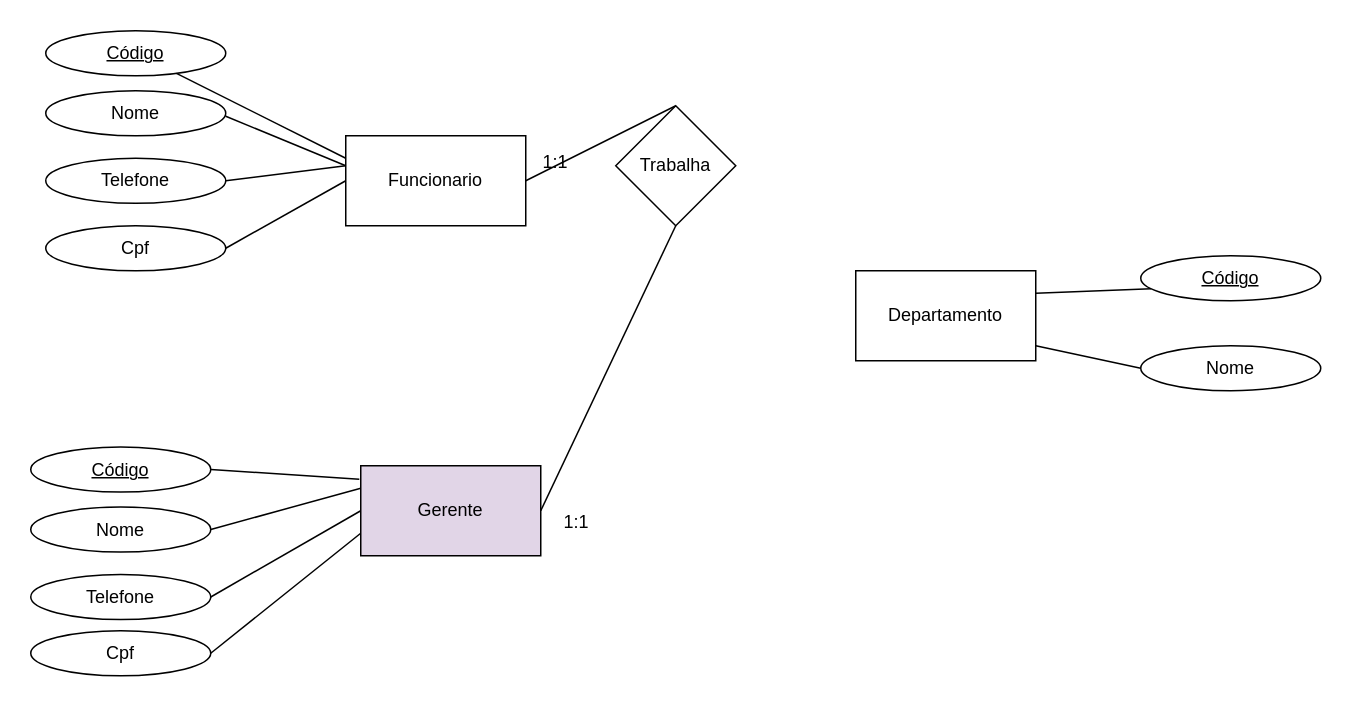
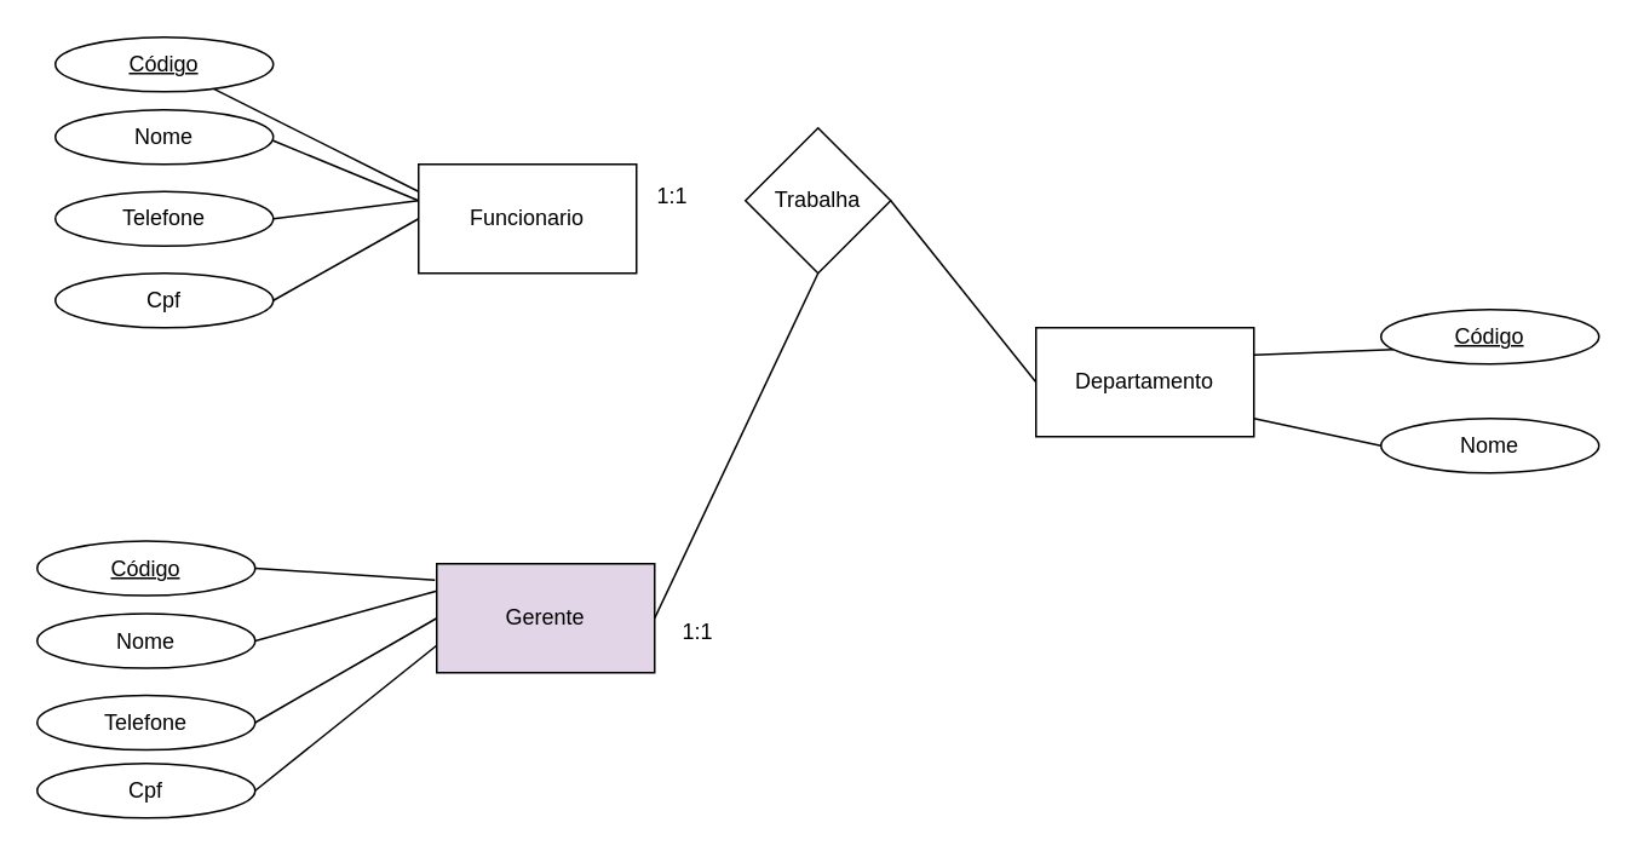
  <mxCell id="0" />
  <mxCell id="1" parent="0" />
  <mxCell id="2" value="Trabalha" style="rhombus;whiteSpace=wrap;html=1;" vertex="1" parent="1"><mxGeometry x="410" y="70" width="80" height="80" as="geometry" /></mxCell>
  <mxCell id="3" value="Departamento" style="rounded=0;whiteSpace=wrap;html=1;" vertex="1" parent="1"><mxGeometry x="570" y="180" width="120" height="60" as="geometry" /></mxCell>
  <mxCell id="4" value="Funcionario" style="rounded=0;whiteSpace=wrap;html=1;" vertex="1" parent="1"><mxGeometry x="230" y="90" width="120" height="60" as="geometry" /></mxCell>
- <mxCell id="5" value="" style="endArrow=none;html=1;rounded=0;exitX=1;exitY=0.5;exitDx=0;exitDy=0;entryX=0.5;entryY=0;entryDx=0;entryDy=0;" edge="1" parent="1" source="4" target="2"><mxGeometry width="50" height="50" relative="1" as="geometry"><mxPoint x="360" y="300" as="sourcePoint" /><mxPoint x="410" y="250" as="targetPoint" /></mxGeometry></mxCell>
+ <mxCell id="6" value="" style="endArrow=none;html=1;rounded=0;entryX=1;entryY=0.5;entryDx=0;entryDy=0;exitX=0;exitY=0.5;exitDx=0;exitDy=0;" edge="1" parent="1" source="3" target="2"><mxGeometry width="50" height="50" relative="1" as="geometry"><mxPoint x="360" y="300" as="sourcePoint" /><mxPoint x="410" y="250" as="targetPoint" /></mxGeometry></mxCell>
  <mxCell id="7" value="1:1&lt;div&gt;&lt;br&gt;&lt;/div&gt;" style="text;html=1;align=center;verticalAlign=middle;whiteSpace=wrap;rounded=0;" vertex="1" parent="1"><mxGeometry x="340" y="100" width="60" height="30" as="geometry" /></mxCell>
  <mxCell id="8" value="Gerente" style="rounded=0;whiteSpace=wrap;html=1;fillColor=#e1d5e7;" vertex="1" parent="1"><mxGeometry x="240" y="310" width="120" height="60" as="geometry" /></mxCell>
  <mxCell id="9" value="Código" style="ellipse;whiteSpace=wrap;html=1;fontStyle=4" vertex="1" parent="1"><mxGeometry x="30" y="20" width="120" height="30" as="geometry" /></mxCell>
  <mxCell id="10" value="Nome" style="ellipse;whiteSpace=wrap;html=1;" vertex="1" parent="1"><mxGeometry x="30" y="60" width="120" height="30" as="geometry" /></mxCell>
  <mxCell id="11" value="Telefone" style="ellipse;whiteSpace=wrap;html=1;" vertex="1" parent="1"><mxGeometry x="30" y="105" width="120" height="30" as="geometry" /></mxCell>
  <mxCell id="12" value="" style="endArrow=none;html=1;rounded=0;exitX=0;exitY=0.25;exitDx=0;exitDy=0;" edge="1" parent="1" source="4" target="9"><mxGeometry width="50" height="50" relative="1" as="geometry"><mxPoint x="360" y="300" as="sourcePoint" /><mxPoint x="410" y="250" as="targetPoint" /></mxGeometry></mxCell>
  <mxCell id="13" value="" style="endArrow=none;html=1;rounded=0;" edge="1" parent="1"><mxGeometry width="50" height="50" relative="1" as="geometry"><mxPoint x="230" y="110" as="sourcePoint" /><mxPoint x="150" y="77" as="targetPoint" /></mxGeometry></mxCell>
  <mxCell id="14" value="" style="endArrow=none;html=1;rounded=0;entryX=1;entryY=0.5;entryDx=0;entryDy=0;" edge="1" parent="1" target="11"><mxGeometry width="50" height="50" relative="1" as="geometry"><mxPoint x="230" y="110" as="sourcePoint" /><mxPoint x="160" y="87" as="targetPoint" /></mxGeometry></mxCell>
  <mxCell id="15" value="Código" style="ellipse;whiteSpace=wrap;html=1;fontStyle=4" vertex="1" parent="1"><mxGeometry x="20" y="297.5" width="120" height="30" as="geometry" /></mxCell>
  <mxCell id="16" value="Nome" style="ellipse;whiteSpace=wrap;html=1;" vertex="1" parent="1"><mxGeometry x="20" y="337.5" width="120" height="30" as="geometry" /></mxCell>
  <mxCell id="17" value="Telefone" style="ellipse;whiteSpace=wrap;html=1;" vertex="1" parent="1"><mxGeometry x="20" y="382.5" width="120" height="30" as="geometry" /></mxCell>
  <mxCell id="18" value="" style="endArrow=none;html=1;rounded=0;exitX=1;exitY=0.5;exitDx=0;exitDy=0;entryX=-0.008;entryY=0.15;entryDx=0;entryDy=0;entryPerimeter=0;" edge="1" parent="1" source="15" target="8"><mxGeometry width="50" height="50" relative="1" as="geometry"><mxPoint x="360" y="300" as="sourcePoint" /><mxPoint x="230" y="314" as="targetPoint" /></mxGeometry></mxCell>
  <mxCell id="19" value="" style="endArrow=none;html=1;rounded=0;exitX=1;exitY=0.5;exitDx=0;exitDy=0;entryX=0;entryY=0.25;entryDx=0;entryDy=0;" edge="1" parent="1" source="16" target="8"><mxGeometry width="50" height="50" relative="1" as="geometry"><mxPoint x="360" y="300" as="sourcePoint" /><mxPoint x="410" y="250" as="targetPoint" /></mxGeometry></mxCell>
  <mxCell id="20" value="" style="endArrow=none;html=1;rounded=0;exitX=1;exitY=0.5;exitDx=0;exitDy=0;" edge="1" parent="1" source="17"><mxGeometry width="50" height="50" relative="1" as="geometry"><mxPoint x="140" y="390" as="sourcePoint" /><mxPoint x="240" y="340" as="targetPoint" /></mxGeometry></mxCell>
  <mxCell id="21" value="&lt;u&gt;Código&lt;/u&gt;" style="ellipse;whiteSpace=wrap;html=1;" vertex="1" parent="1"><mxGeometry x="760" y="170" width="120" height="30" as="geometry" /></mxCell>
  <mxCell id="22" value="Nome" style="ellipse;whiteSpace=wrap;html=1;" vertex="1" parent="1"><mxGeometry x="760" y="230" width="120" height="30" as="geometry" /></mxCell>
  <mxCell id="23" value="" style="endArrow=none;html=1;rounded=0;entryX=0.058;entryY=0.733;entryDx=0;entryDy=0;entryPerimeter=0;exitX=1;exitY=0.25;exitDx=0;exitDy=0;" edge="1" parent="1" source="3" target="21"><mxGeometry width="50" height="50" relative="1" as="geometry"><mxPoint x="360" y="300" as="sourcePoint" /><mxPoint x="410" y="250" as="targetPoint" /></mxGeometry></mxCell>
  <mxCell id="24" value="" style="endArrow=none;html=1;rounded=0;entryX=0;entryY=0.5;entryDx=0;entryDy=0;exitX=1;exitY=0.25;exitDx=0;exitDy=0;" edge="1" parent="1" target="22"><mxGeometry width="50" height="50" relative="1" as="geometry"><mxPoint x="690" y="230" as="sourcePoint" /><mxPoint x="760" y="280" as="targetPoint" /></mxGeometry></mxCell>
  <mxCell id="25" value="Cpf" style="ellipse;whiteSpace=wrap;html=1;" vertex="1" parent="1"><mxGeometry x="30" y="150" width="120" height="30" as="geometry" /></mxCell>
  <mxCell id="26" value="Cpf" style="ellipse;whiteSpace=wrap;html=1;" vertex="1" parent="1"><mxGeometry x="20" y="420" width="120" height="30" as="geometry" /></mxCell>
  <mxCell id="27" value="" style="endArrow=none;html=1;rounded=0;exitX=1;exitY=0.5;exitDx=0;exitDy=0;entryX=0;entryY=0.75;entryDx=0;entryDy=0;" edge="1" parent="1" source="26" target="8"><mxGeometry width="50" height="50" relative="1" as="geometry"><mxPoint x="360" y="300" as="sourcePoint" /><mxPoint x="410" y="250" as="targetPoint" /></mxGeometry></mxCell>
  <mxCell id="28" value="" style="endArrow=none;html=1;rounded=0;exitX=1;exitY=0.5;exitDx=0;exitDy=0;entryX=0;entryY=0.5;entryDx=0;entryDy=0;" edge="1" parent="1" source="25" target="4"><mxGeometry width="50" height="50" relative="1" as="geometry"><mxPoint x="360" y="300" as="sourcePoint" /><mxPoint x="410" y="250" as="targetPoint" /></mxGeometry></mxCell>
  <mxCell id="29" value="" style="endArrow=none;html=1;rounded=0;exitX=1;exitY=0.5;exitDx=0;exitDy=0;entryX=0.5;entryY=1;entryDx=0;entryDy=0;" edge="1" parent="1" source="8" target="2"><mxGeometry width="50" height="50" relative="1" as="geometry"><mxPoint x="360" y="200" as="sourcePoint" /><mxPoint x="410" y="150" as="targetPoint" /></mxGeometry></mxCell>
  <mxCell id="30" value="1:1&lt;div&gt;&lt;br&gt;&lt;/div&gt;" style="text;html=1;align=center;verticalAlign=middle;whiteSpace=wrap;rounded=0;" vertex="1" parent="1"><mxGeometry x="354" y="340" width="60" height="30" as="geometry" /></mxCell>
